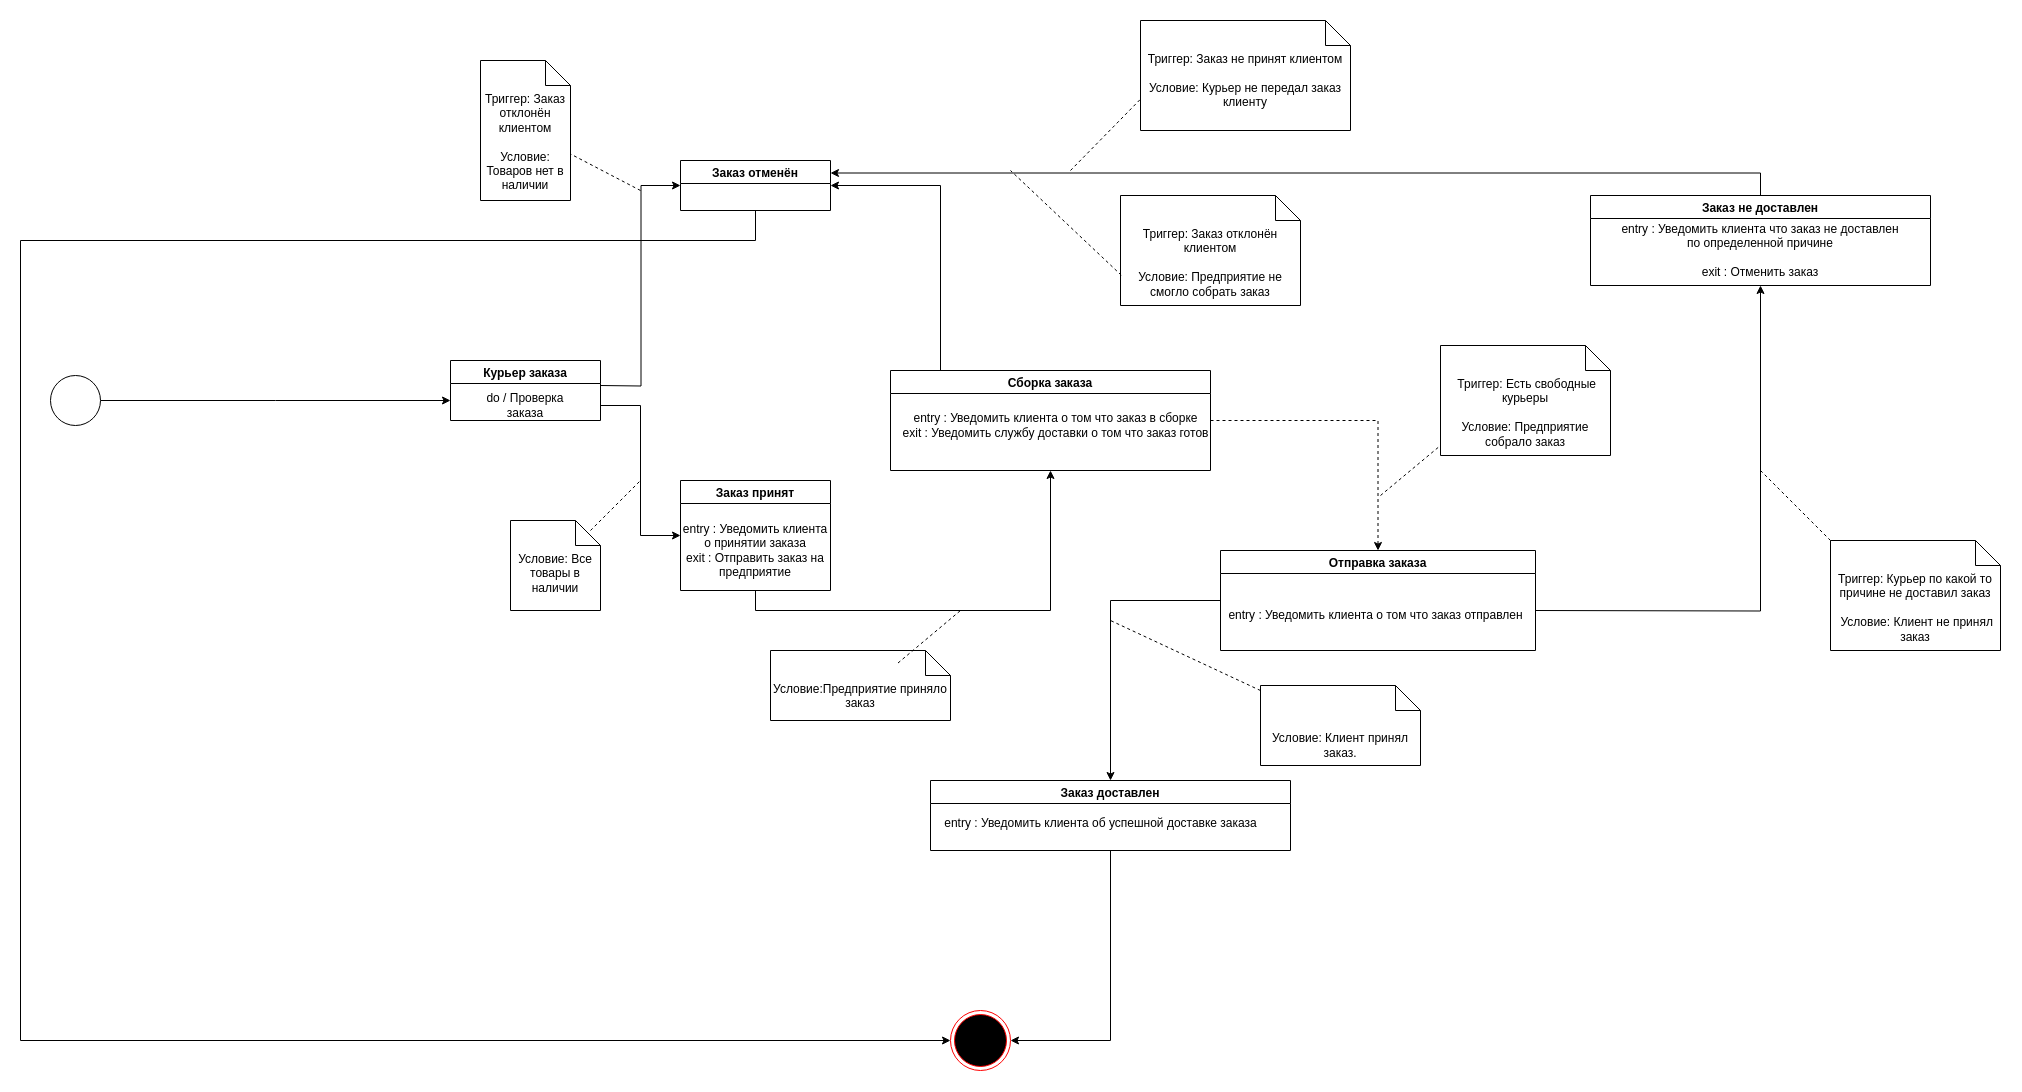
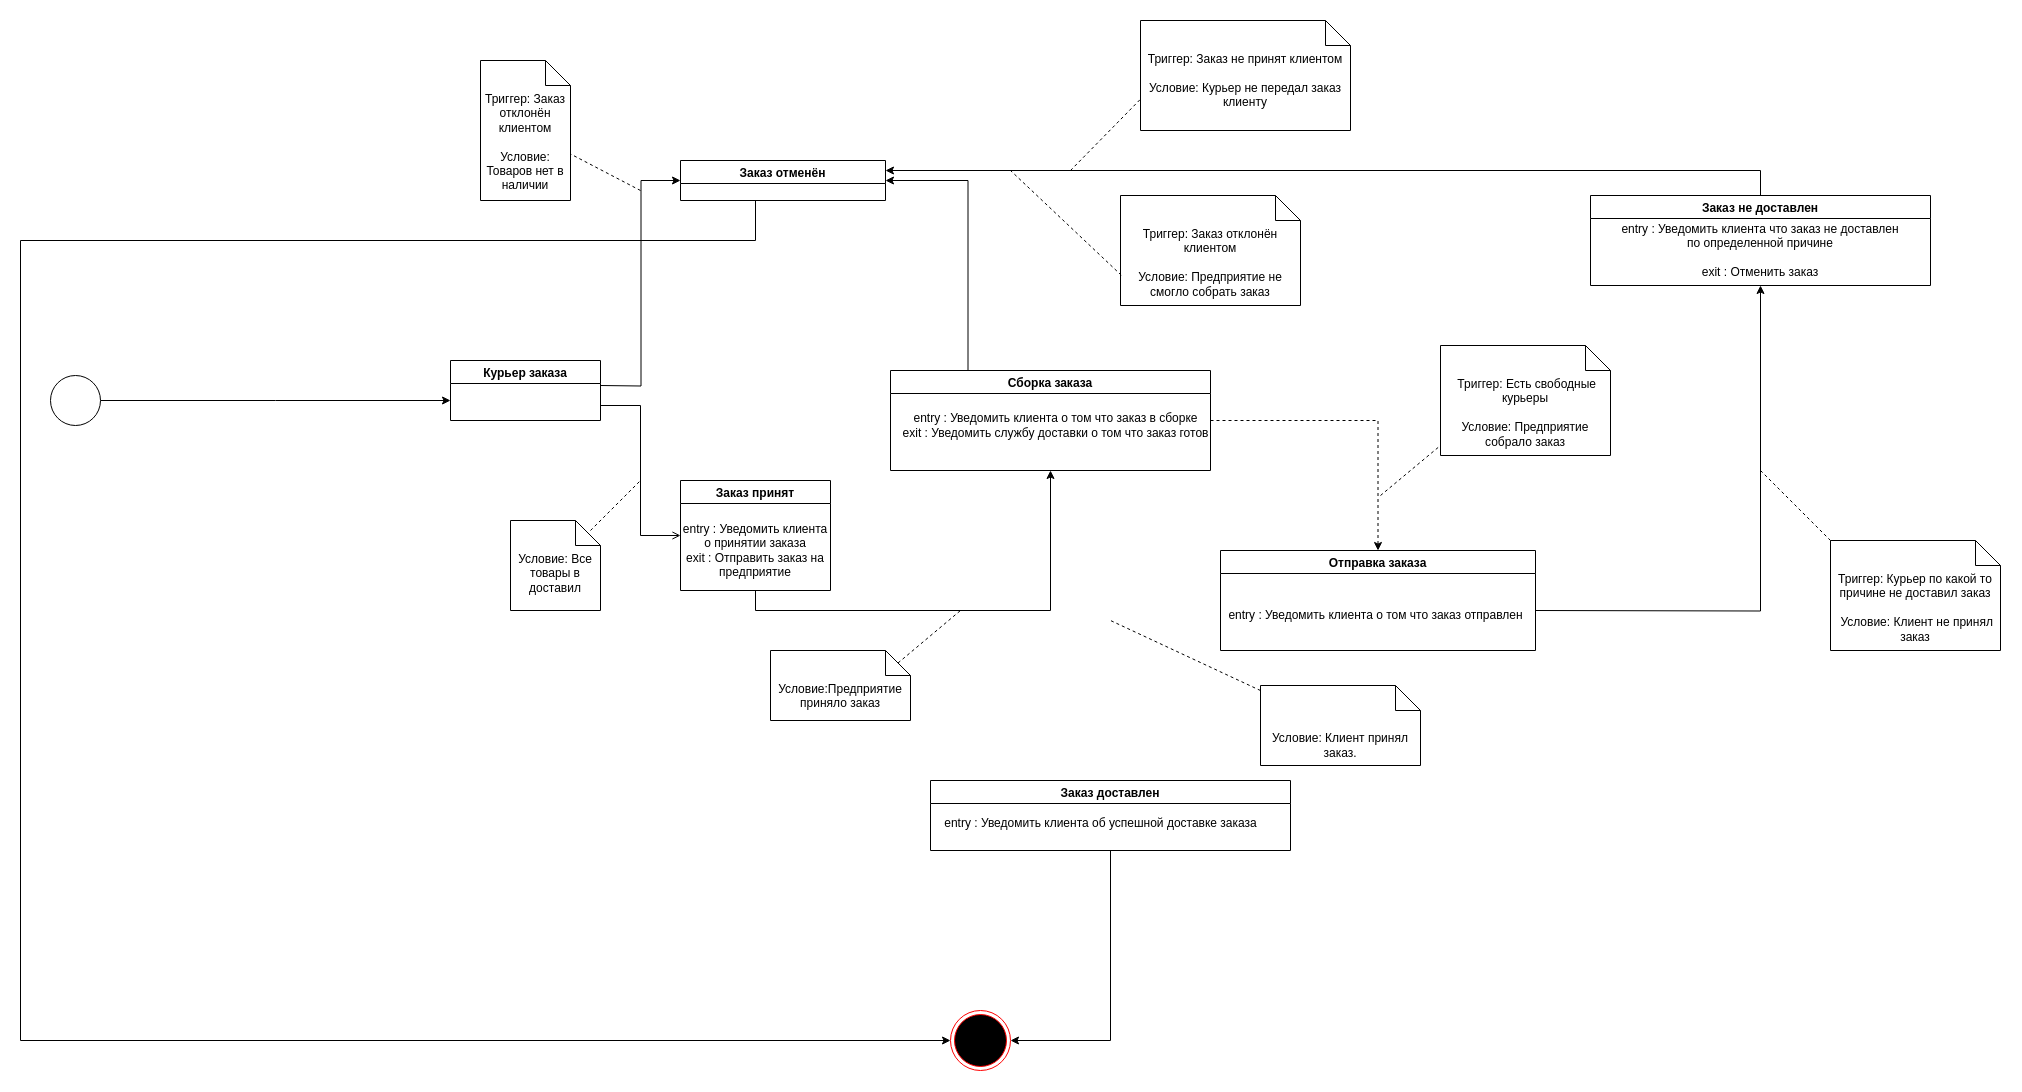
  <mxCell id="0" />
  <mxCell id="1" parent="0" />
  <mxCell id="2" style="edgeStyle=orthogonalEdgeStyle;rounded=0;orthogonalLoop=1;jettySize=auto;html=1;exitX=1;exitY=0.5;exitDx=0;exitDy=0;entryX=0;entryY=0.5;entryDx=0;entryDy=0;" edge="1" parent="1" source="3"><mxGeometry relative="1" as="geometry"><mxPoint x="450" y="400" as="targetPoint" /></mxGeometry></mxCell>
  <mxCell id="3" value="" style="ellipse;whiteSpace=wrap;html=1;aspect=fixed;" vertex="1" parent="1"><mxGeometry x="50" y="375" width="50" height="50" as="geometry" /></mxCell>
  <mxCell id="4" style="edgeStyle=orthogonalEdgeStyle;rounded=0;orthogonalLoop=1;jettySize=auto;html=1;exitX=0.5;exitY=1;exitDx=0;exitDy=0;entryX=0;entryY=0.5;entryDx=0;entryDy=0;" edge="1" parent="1" source="5"><mxGeometry relative="1" as="geometry"><mxPoint x="950" y="1040" as="targetPoint" /><Array as="points"><mxPoint x="755" y="240" /><mxPoint x="20" y="240" /><mxPoint x="20" y="1040" /></Array></mxGeometry></mxCell>
- <mxCell id="5" value="Заказ отменён" style="swimlane;" vertex="1" parent="1"><mxGeometry x="680" y="160" width="150" height="50" as="geometry" /></mxCell>
+ <mxCell id="5" value="Заказ отменён" style="swimlane;" vertex="1" parent="1"><mxGeometry x="680" y="160" width="205" height="40" as="geometry" /></mxCell>
  <mxCell id="6" style="edgeStyle=orthogonalEdgeStyle;rounded=0;orthogonalLoop=1;jettySize=auto;html=1;exitX=0.5;exitY=0;exitDx=0;exitDy=0;entryX=1;entryY=0.5;entryDx=0;entryDy=0;" edge="1" parent="1" target="5"><mxGeometry relative="1" as="geometry"><mxPoint x="1050" y="380" as="sourcePoint" /></mxGeometry></mxCell>
  <mxCell id="7" style="edgeStyle=orthogonalEdgeStyle;rounded=0;orthogonalLoop=1;jettySize=auto;html=1;exitX=1;exitY=0.5;exitDx=0;exitDy=0;entryX=0.5;entryY=1;entryDx=0;entryDy=0;" edge="1" parent="1" target="9"><mxGeometry relative="1" as="geometry"><mxPoint x="1535" y="610" as="sourcePoint" /></mxGeometry></mxCell>
  <mxCell id="8" style="edgeStyle=orthogonalEdgeStyle;rounded=0;orthogonalLoop=1;jettySize=auto;html=1;exitX=0.5;exitY=0;exitDx=0;exitDy=0;entryX=1;entryY=0.25;entryDx=0;entryDy=0;" edge="1" parent="1" source="9" target="5"><mxGeometry relative="1" as="geometry" /></mxCell>
  <mxCell id="9" value="Заказ не доставлен" style="swimlane;" vertex="1" parent="1"><mxGeometry x="1590" y="195" width="340" height="90" as="geometry" /></mxCell>
  <mxCell id="10" value="entry : Уведомить клиента что заказ не доставлен&lt;br&gt;по определенной причине&lt;br&gt;&lt;br&gt;exit : Отменить заказ" style="text;html=1;align=center;verticalAlign=middle;whiteSpace=wrap;rounded=0;" vertex="1" parent="9"><mxGeometry x="20" y="37.5" width="300" height="35" as="geometry" /></mxCell>
  <mxCell id="11" style="edgeStyle=orthogonalEdgeStyle;rounded=0;orthogonalLoop=1;jettySize=auto;html=1;exitX=1;exitY=0.25;exitDx=0;exitDy=0;entryX=0;entryY=0.5;entryDx=0;entryDy=0;" edge="1" parent="1" target="5"><mxGeometry relative="1" as="geometry"><mxPoint x="600" y="385" as="sourcePoint" /></mxGeometry></mxCell>
  <mxCell id="12" value="" style="endArrow=none;dashed=1;html=1;rounded=0;" edge="1" parent="1" target="13"><mxGeometry width="50" height="50" relative="1" as="geometry"><mxPoint x="640" y="190" as="sourcePoint" /><mxPoint x="580" y="125" as="targetPoint" /></mxGeometry></mxCell>
  <mxCell id="13" value="Триггер: Заказ отклонён клиентом&lt;br&gt;&lt;br&gt;Условие: Товаров нет в наличии" style="shape=note2;boundedLbl=1;whiteSpace=wrap;html=1;size=25;verticalAlign=top;align=center;" vertex="1" parent="1"><mxGeometry x="480" y="60" width="90" height="140" as="geometry" /></mxCell>
  <mxCell id="14" value="Триггер: Заказ не принят клиентом&lt;br&gt;&lt;br&gt;Условие: Курьер не передал заказ клиенту" style="shape=note2;boundedLbl=1;whiteSpace=wrap;html=1;size=25;verticalAlign=top;align=center;" vertex="1" parent="1"><mxGeometry x="1140" y="20" width="210" height="110" as="geometry" /></mxCell>
  <mxCell id="15" value="" style="endArrow=none;dashed=1;html=1;rounded=0;entryX=-0.003;entryY=0.721;entryDx=0;entryDy=0;entryPerimeter=0;" edge="1" parent="1" target="14"><mxGeometry width="50" height="50" relative="1" as="geometry"><mxPoint x="1070" y="170" as="sourcePoint" /><mxPoint x="1130" y="110" as="targetPoint" /></mxGeometry></mxCell>
  <mxCell id="16" value="Триггер: Заказ отклонён клиентом&lt;br&gt;&lt;br&gt;Условие: Предприятие не смогло собрать заказ" style="shape=note2;boundedLbl=1;whiteSpace=wrap;html=1;size=25;verticalAlign=top;align=center;" vertex="1" parent="1"><mxGeometry x="1120" y="195" width="180" height="110" as="geometry" /></mxCell>
  <mxCell id="17" value="" style="endArrow=none;dashed=1;html=1;rounded=0;exitX=0.004;exitY=0.724;exitDx=0;exitDy=0;exitPerimeter=0;" edge="1" parent="1" source="16"><mxGeometry width="50" height="50" relative="1" as="geometry"><mxPoint x="1110" y="270" as="sourcePoint" /><mxPoint x="1010" y="170" as="targetPoint" /></mxGeometry></mxCell>
  <mxCell id="18" value="Триггер: Курьер по какой то причине не доставил заказ&lt;br&gt;&lt;br&gt;&amp;nbsp;Условие: Клиент не принял заказ" style="shape=note2;boundedLbl=1;whiteSpace=wrap;html=1;size=25;verticalAlign=top;align=center;" vertex="1" parent="1"><mxGeometry x="1830" y="540" width="170" height="110" as="geometry" /></mxCell>
  <mxCell id="19" value="" style="endArrow=none;dashed=1;html=1;rounded=0;exitX=0;exitY=0;exitDx=0;exitDy=0;exitPerimeter=0;" edge="1" parent="1" source="18"><mxGeometry width="50" height="50" relative="1" as="geometry"><mxPoint x="1820" y="530" as="sourcePoint" /><mxPoint x="1760" y="470" as="targetPoint" /></mxGeometry></mxCell>
  <mxCell id="20" value="" style="ellipse;html=1;shape=endState;fillColor=#000000;strokeColor=#ff0000;" vertex="1" parent="1"><mxGeometry x="950" y="1010" width="60" height="60" as="geometry" /></mxCell>
  <mxCell id="21" style="edgeStyle=orthogonalEdgeStyle;rounded=0;orthogonalLoop=1;jettySize=auto;html=1;exitX=0.5;exitY=1;exitDx=0;exitDy=0;entryX=0.5;entryY=1;entryDx=0;entryDy=0;" edge="1" parent="1" source="22" target="25"><mxGeometry relative="1" as="geometry" /></mxCell>
  <mxCell id="22" value="Заказ принят" style="swimlane;startSize=23;" vertex="1" parent="1"><mxGeometry x="680" y="480" width="150" height="110" as="geometry" /></mxCell>
  <mxCell id="23" value="entry : Уведомить клиента о принятии заказа&lt;br&gt;&lt;div&gt;exit : Отправить заказ на предприятие&lt;br&gt;&lt;/div&gt;" style="text;html=1;align=center;verticalAlign=middle;whiteSpace=wrap;rounded=0;" vertex="1" parent="22"><mxGeometry y="30" width="150" height="80" as="geometry" /></mxCell>
  <mxCell id="24" style="edgeStyle=orthogonalEdgeStyle;rounded=0;orthogonalLoop=1;jettySize=auto;html=1;exitX=1;exitY=0.5;exitDx=0;exitDy=0;entryX=0.5;entryY=0;entryDx=0;entryDy=0;dashed=1;" edge="1" parent="1" source="25" target="35"><mxGeometry relative="1" as="geometry" /></mxCell>
  <mxCell id="25" value="Сборка заказа" style="swimlane;" vertex="1" parent="1"><mxGeometry x="890" y="370" width="320" height="100" as="geometry" /></mxCell>
- <mxCell id="26" style="edgeStyle=orthogonalEdgeStyle;rounded=0;orthogonalLoop=1;jettySize=auto;html=1;exitX=1;exitY=0.75;exitDx=0;exitDy=0;entryX=0;entryY=0.5;entryDx=0;entryDy=0;" edge="1" parent="1" source="28" target="22"><mxGeometry relative="1" as="geometry" /></mxCell>
+ <mxCell id="26" style="edgeStyle=orthogonalEdgeStyle;rounded=0;orthogonalLoop=1;jettySize=auto;html=1;exitX=1;exitY=0.75;exitDx=0;exitDy=0;entryX=0;entryY=0.5;entryDx=0;entryDy=0;endArrow=open;" edge="1" parent="1" source="28" target="22"><mxGeometry relative="1" as="geometry" /></mxCell>
  <mxCell id="27" value="entry : Уведомить клиента об успешной доставке заказа" style="text;html=1;align=center;verticalAlign=middle;resizable=0;points=[];autosize=1;strokeColor=none;fillColor=none;" vertex="1" parent="1"><mxGeometry x="930" y="808" width="340" height="30" as="geometry" /></mxCell>
  <mxCell id="28" value="Курьер заказа" style="swimlane;startSize=23;" vertex="1" parent="1"><mxGeometry x="450" y="360" width="150" height="60" as="geometry" /></mxCell>
- <mxCell id="29" value="do / Проверка заказа " style="text;html=1;align=center;verticalAlign=middle;whiteSpace=wrap;rounded=0;" vertex="1" parent="28"><mxGeometry x="25" y="30" width="100" height="30" as="geometry" /></mxCell>
- <mxCell id="30" value="Условие: Все товары в наличии " style="shape=note2;boundedLbl=1;whiteSpace=wrap;html=1;size=25;verticalAlign=top;align=center;" vertex="1" parent="1"><mxGeometry x="510" y="520" width="90" height="90" as="geometry" /></mxCell>
+ <mxCell id="30" value="Условие: Все товары в доставил " style="shape=note2;boundedLbl=1;whiteSpace=wrap;html=1;size=25;verticalAlign=top;align=center;" vertex="1" parent="1"><mxGeometry x="510" y="520" width="90" height="90" as="geometry" /></mxCell>
  <mxCell id="31" value="" style="endArrow=none;dashed=1;html=1;rounded=0;" edge="1" parent="1"><mxGeometry width="50" height="50" relative="1" as="geometry"><mxPoint x="590" y="530" as="sourcePoint" /><mxPoint x="640" y="480" as="targetPoint" /></mxGeometry></mxCell>
- <mxCell id="32" value="&lt;div&gt;Условие:Предприятие приняло заказ&lt;/div&gt;" style="shape=note2;boundedLbl=1;whiteSpace=wrap;html=1;size=25;verticalAlign=top;align=center;" vertex="1" parent="1"><mxGeometry x="770" y="650" width="180" height="70" as="geometry" /></mxCell>
+ <mxCell id="32" value="&lt;div&gt;Условие:Предприятие приняло заказ&lt;/div&gt;" style="shape=note2;boundedLbl=1;whiteSpace=wrap;html=1;size=25;verticalAlign=top;align=center;" vertex="1" parent="1"><mxGeometry x="770" y="650" width="140" height="70" as="geometry" /></mxCell>
  <mxCell id="33" value="" style="endArrow=none;dashed=1;html=1;rounded=0;exitX=0;exitY=0;exitDx=127.5;exitDy=12.5;exitPerimeter=0;" edge="1" parent="1" source="32"><mxGeometry width="50" height="50" relative="1" as="geometry"><mxPoint x="910" y="660" as="sourcePoint" /><mxPoint x="960" y="610" as="targetPoint" /></mxGeometry></mxCell>
  <mxCell id="34" value="entry : Уведомить клиента о том что заказ в сборке&lt;br&gt;exit : Уведомить службу доставки о том что заказ готов" style="text;html=1;align=center;verticalAlign=middle;resizable=0;points=[];autosize=1;strokeColor=none;fillColor=none;" vertex="1" parent="1"><mxGeometry x="890" y="405" width="330" height="40" as="geometry" /></mxCell>
  <mxCell id="35" value="Отправка заказа" style="swimlane;" vertex="1" parent="1"><mxGeometry x="1220" y="550" width="315" height="100" as="geometry" /></mxCell>
  <mxCell id="36" value="entry : Уведомить клиента о том что заказ отправлен" style="text;html=1;align=center;verticalAlign=middle;resizable=0;points=[];autosize=1;strokeColor=none;fillColor=none;" vertex="1" parent="35"><mxGeometry x="-5" y="50" width="320" height="30" as="geometry" /></mxCell>
  <mxCell id="37" value="&amp;nbsp;Триггер: Есть свободные курьеры&lt;br&gt;&lt;br&gt;Условие: Предприятие собрало заказ" style="shape=note2;boundedLbl=1;whiteSpace=wrap;html=1;size=25;verticalAlign=top;align=center;" vertex="1" parent="1"><mxGeometry x="1440" y="345" width="170" height="110" as="geometry" /></mxCell>
  <mxCell id="38" value="" style="endArrow=none;dashed=1;html=1;rounded=0;entryX=0;entryY=0.909;entryDx=0;entryDy=0;entryPerimeter=0;" edge="1" parent="1" target="37"><mxGeometry width="50" height="50" relative="1" as="geometry"><mxPoint x="1380" y="495" as="sourcePoint" /><mxPoint x="1430" y="445" as="targetPoint" /></mxGeometry></mxCell>
  <mxCell id="39" style="edgeStyle=orthogonalEdgeStyle;rounded=0;orthogonalLoop=1;jettySize=auto;html=1;exitX=0.5;exitY=1;exitDx=0;exitDy=0;entryX=1;entryY=0.5;entryDx=0;entryDy=0;" edge="1" parent="1" source="40" target="20"><mxGeometry relative="1" as="geometry" /></mxCell>
  <mxCell id="40" value="Заказ доставлен" style="swimlane;" vertex="1" parent="1"><mxGeometry x="930" y="780" width="360" height="70" as="geometry" /></mxCell>
- <mxCell id="41" style="edgeStyle=orthogonalEdgeStyle;rounded=0;orthogonalLoop=1;jettySize=auto;html=1;exitX=0;exitY=0.5;exitDx=0;exitDy=0;entryX=0.5;entryY=0;entryDx=0;entryDy=0;" edge="1" parent="1" source="35" target="40"><mxGeometry relative="1" as="geometry" /></mxCell>
  <mxCell id="42" value="&lt;br&gt;&lt;div&gt;Условие: Клиент принял заказ.&lt;br&gt;&lt;/div&gt;" style="shape=note2;boundedLbl=1;whiteSpace=wrap;html=1;size=25;verticalAlign=top;align=center;" vertex="1" parent="1"><mxGeometry x="1260" y="685" width="160" height="80" as="geometry" /></mxCell>
  <mxCell id="43" value="" style="endArrow=none;dashed=1;html=1;rounded=0;exitX=0;exitY=0.063;exitDx=0;exitDy=0;exitPerimeter=0;" edge="1" parent="1" source="42"><mxGeometry width="50" height="50" relative="1" as="geometry"><mxPoint x="1180" y="685" as="sourcePoint" /><mxPoint x="1110" y="620" as="targetPoint" /></mxGeometry></mxCell>
